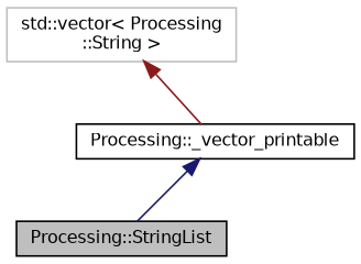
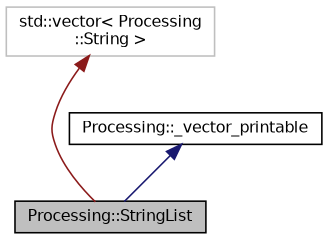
  digraph {
    node [color=black fillcolor=white fontname=Helvetica fontsize=10 shape=record style=filled]
    edge [dir=back fontname=Helvetica fontsize=10 labelfontname=Helvetica labelfontsize=10 style=solid]
    n1 [fillcolor=grey75 fontcolor=black height=0.2 label="Processing::StringList" width=0.4]
    n2 [color=grey75 height=0.2 label="std::vector\< Processing\l::String \>" width=0.4]
    n3 [height=0.2 label="Processing::_vector_printable" width=0.4]
-   n2 -> n3 [color=firebrick4]
+   n2 -> n1 [color=firebrick4]
    n3 -> n1 [color=midnightblue]
  }
